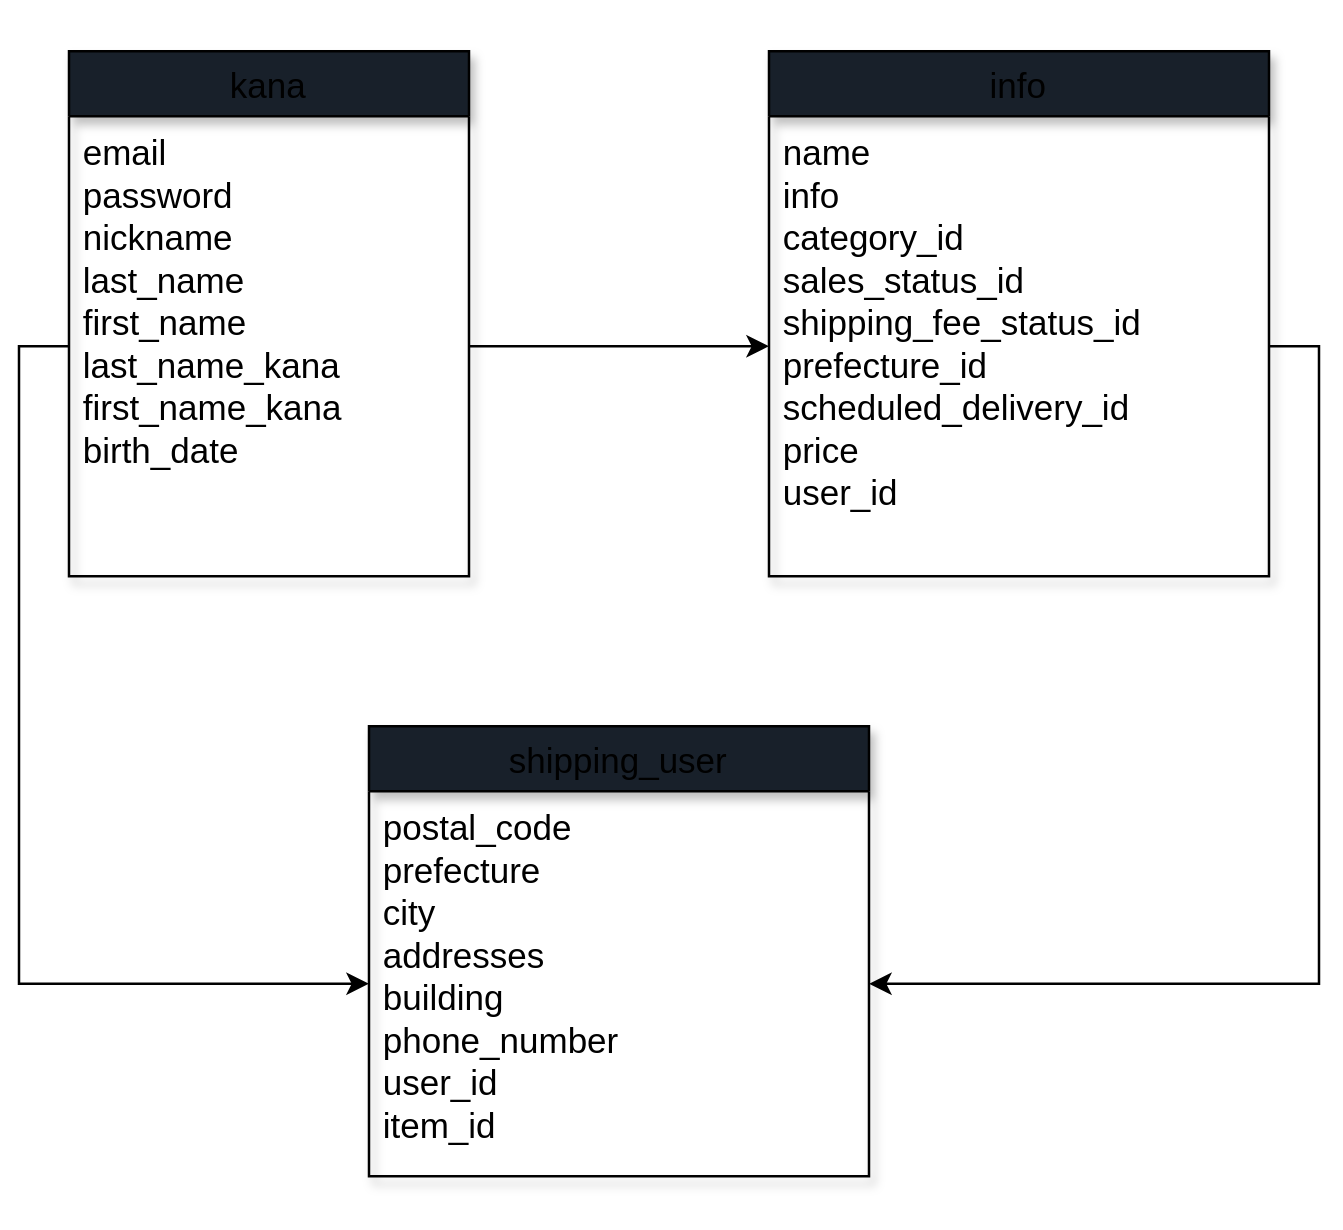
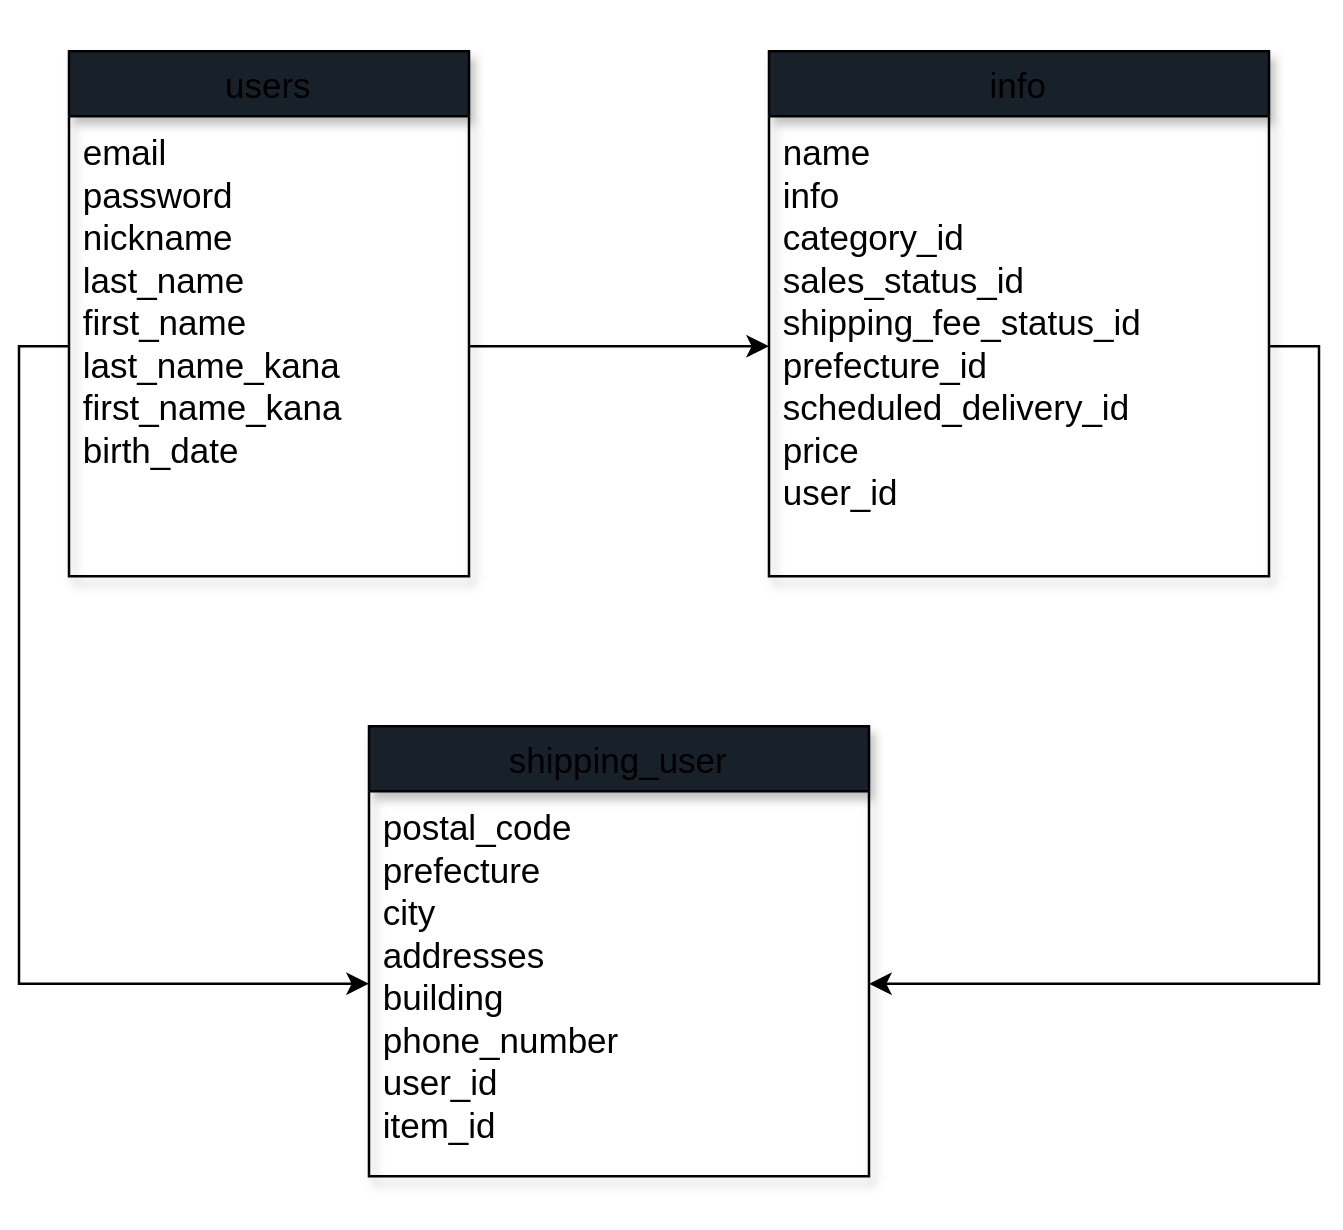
  <mxCell id="0" />
  <mxCell id="1" parent="0" />
- <mxCell id="2" value="kana" style="swimlane;fontStyle=0;childLayout=stackLayout;horizontal=1;startSize=26;horizontalStack=0;resizeParent=1;resizeParentMax=0;resizeLast=0;collapsible=1;marginBottom=0;align=center;fontSize=14;shadow=1;fillColor=#18202A;" vertex="1" parent="1"><mxGeometry x="20" y="20" width="160" height="210" as="geometry" /></mxCell>
+ <mxCell id="2" value="users" style="swimlane;fontStyle=0;childLayout=stackLayout;horizontal=1;startSize=26;horizontalStack=0;resizeParent=1;resizeParentMax=0;resizeLast=0;collapsible=1;marginBottom=0;align=center;fontSize=14;shadow=1;fillColor=#18202A;" vertex="1" parent="1"><mxGeometry x="20" y="20" width="160" height="210" as="geometry" /></mxCell>
  <mxCell id="3" value="email&#10;password&#10;nickname&#10;last_name&#10;first_name&#10;last_name_kana&#10;first_name_kana&#10;birth_date" style="text;strokeColor=none;fillColor=none;spacingLeft=4;spacingRight=4;overflow=hidden;rotatable=0;points=[[0,0.5],[1,0.5]];portConstraint=eastwest;fontSize=14;align=left;verticalAlign=top;" vertex="1" parent="2"><mxGeometry y="26" width="160" height="184" as="geometry" /></mxCell>
  <mxCell id="4" value="shipping_user" style="swimlane;fontStyle=0;childLayout=stackLayout;horizontal=1;startSize=26;horizontalStack=0;resizeParent=1;resizeParentMax=0;resizeLast=0;collapsible=1;marginBottom=0;align=center;fontSize=14;shadow=1;fillColor=#18202A;" vertex="1" parent="1"><mxGeometry x="140" y="290" width="200" height="180" as="geometry" /></mxCell>
  <mxCell id="5" value="postal_code&#10;prefecture&#10;city&#10;addresses&#10;building&#10;phone_number&#10;user_id&#10;item_id" style="text;strokeColor=none;fillColor=none;spacingLeft=4;spacingRight=4;overflow=hidden;rotatable=0;points=[[0,0.5],[1,0.5]];portConstraint=eastwest;fontSize=14;align=left;verticalAlign=top;" vertex="1" parent="4"><mxGeometry y="26" width="200" height="154" as="geometry" /></mxCell>
  <mxCell id="6" style="edgeStyle=orthogonalEdgeStyle;rounded=0;orthogonalLoop=1;jettySize=auto;html=1;exitX=1;exitY=0.5;exitDx=0;exitDy=0;startSize=30;fontSize=14;" edge="1" parent="1" source="3" target="10"><mxGeometry relative="1" as="geometry" /></mxCell>
  <mxCell id="7" style="edgeStyle=orthogonalEdgeStyle;rounded=0;orthogonalLoop=1;jettySize=auto;html=1;exitX=0;exitY=0.5;exitDx=0;exitDy=0;entryX=0;entryY=0.5;entryDx=0;entryDy=0;startSize=30;fontSize=14;" edge="1" parent="1" source="3" target="5"><mxGeometry relative="1" as="geometry" /></mxCell>
  <mxCell id="8" style="edgeStyle=orthogonalEdgeStyle;rounded=0;orthogonalLoop=1;jettySize=auto;html=1;exitX=1;exitY=0.5;exitDx=0;exitDy=0;entryX=1;entryY=0.5;entryDx=0;entryDy=0;fontSize=14;startArrow=none;startFill=0;" edge="1" parent="1" source="10" target="5"><mxGeometry relative="1" as="geometry" /></mxCell>
  <mxCell id="9" value="info" style="swimlane;fontStyle=0;childLayout=stackLayout;horizontal=1;startSize=26;horizontalStack=0;resizeParent=1;resizeParentMax=0;resizeLast=0;collapsible=1;marginBottom=0;align=center;fontSize=14;shadow=1;fillColor=#18202A;" vertex="1" parent="1"><mxGeometry x="300" y="20" width="200" height="210" as="geometry" /></mxCell>
  <mxCell id="10" value="name&#10;info&#10;category_id&#10;sales_status_id&#10;shipping_fee_status_id&#10;prefecture_id&#10;scheduled_delivery_id&#10;price&#10;user_id&#10;" style="text;strokeColor=none;fillColor=none;spacingLeft=4;spacingRight=4;overflow=hidden;rotatable=0;points=[[0,0.5],[1,0.5]];portConstraint=eastwest;fontSize=14;align=left;verticalAlign=top;" vertex="1" parent="9"><mxGeometry y="26" width="200" height="184" as="geometry" /></mxCell>
